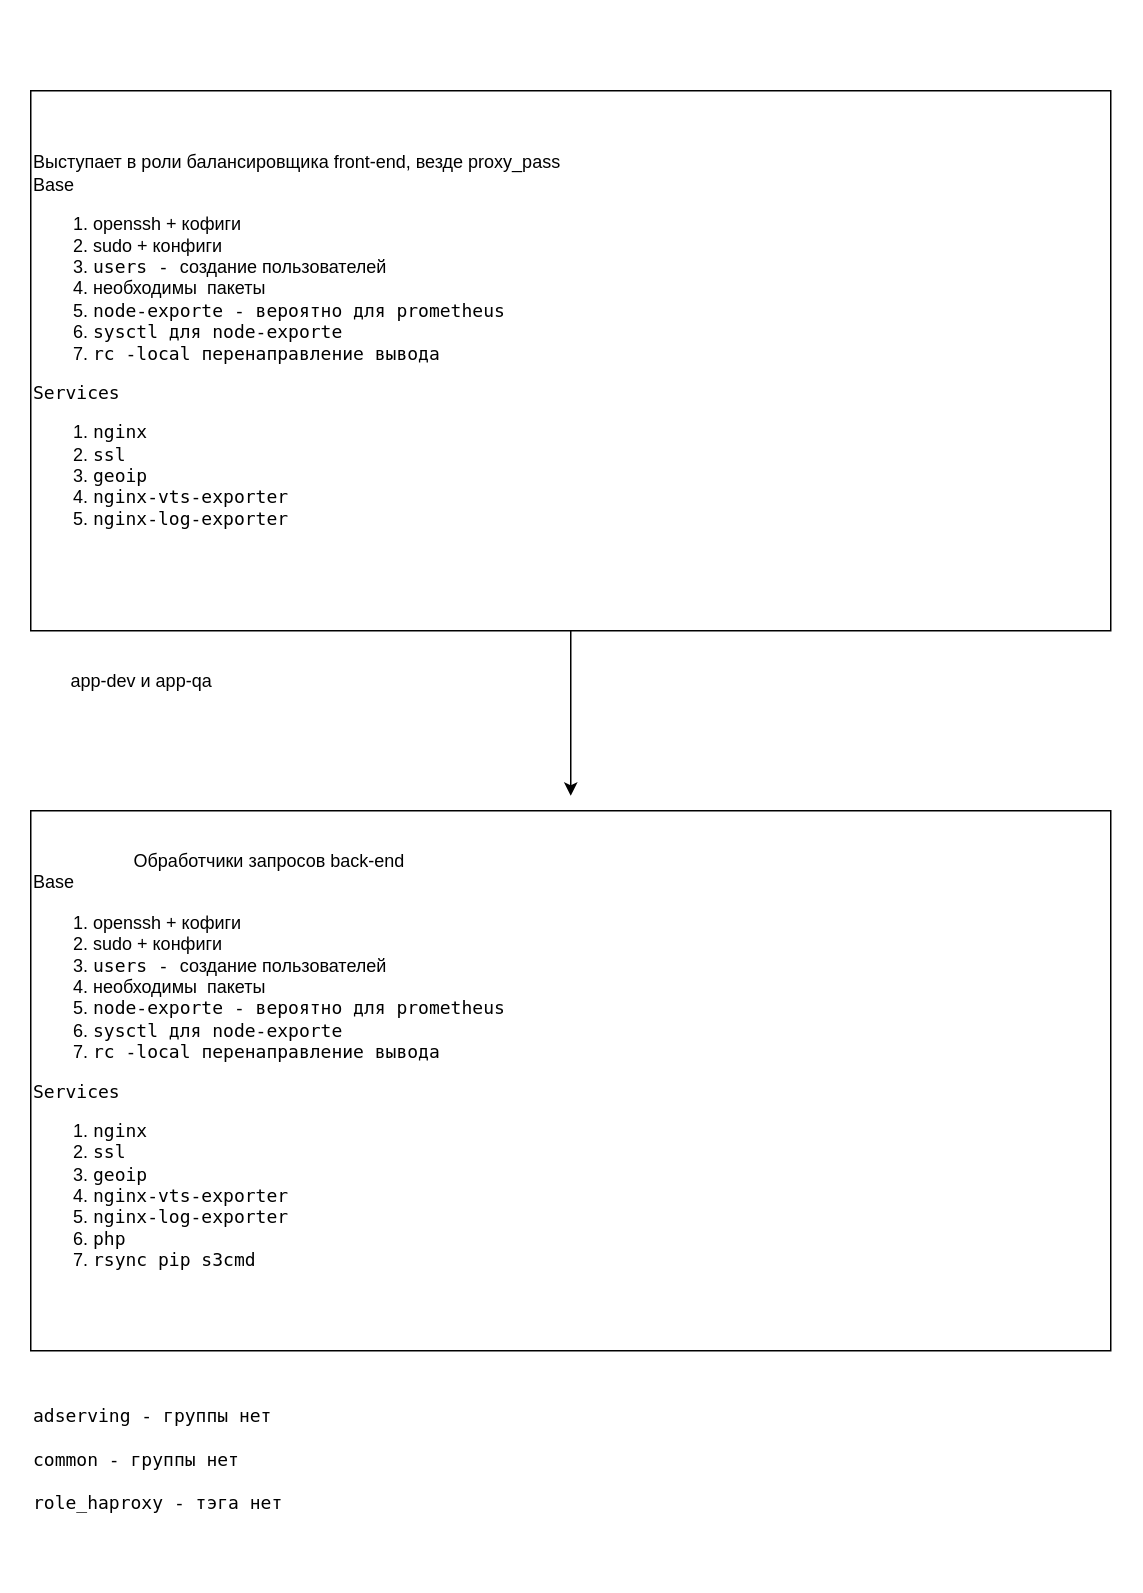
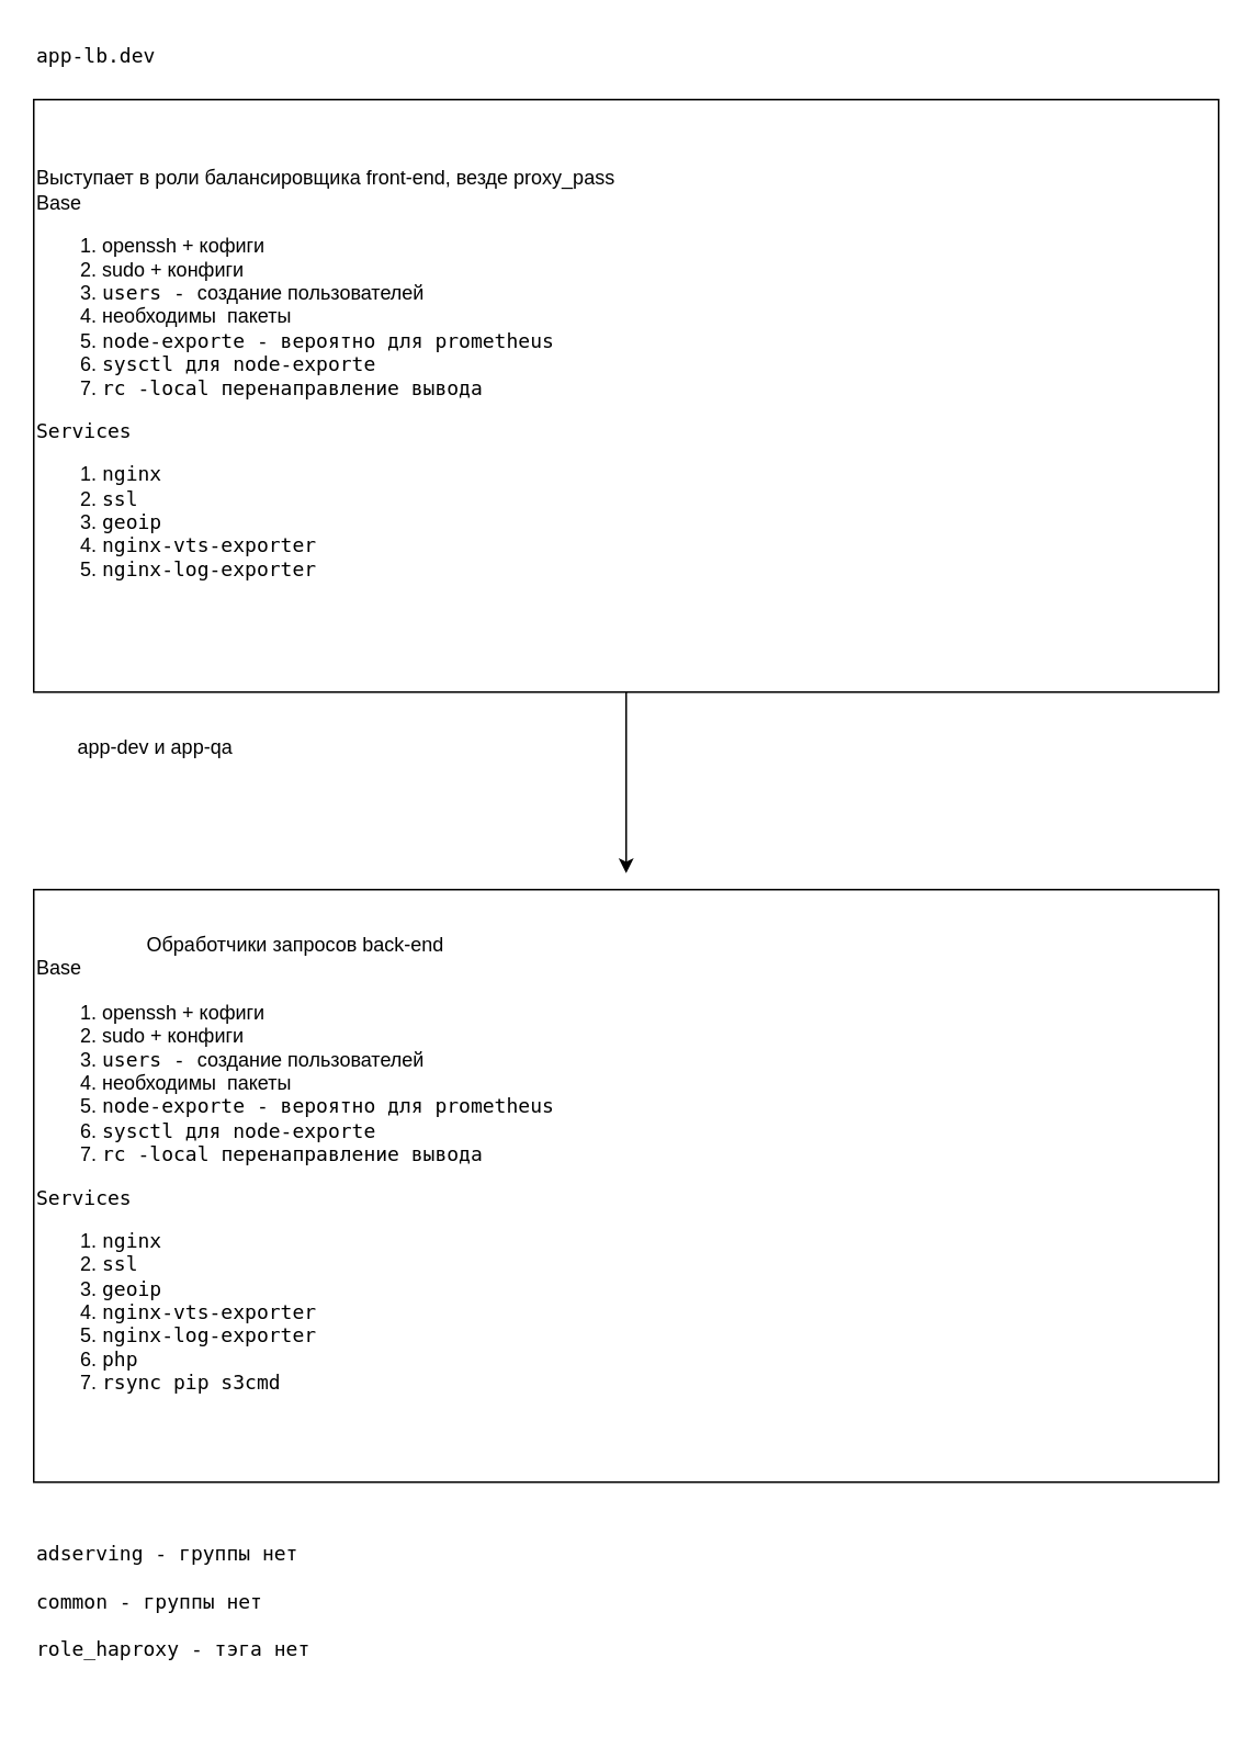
  <mxCell id="0" />
  <mxCell id="1" parent="0" />
  <mxCell id="2" style="edgeStyle=orthogonalEdgeStyle;rounded=0;orthogonalLoop=1;jettySize=auto;html=1;" edge="1" parent="1" source="3"><mxGeometry relative="1" as="geometry"><mxPoint x="380" y="530" as="targetPoint" /></mxGeometry></mxCell>
  <mxCell id="3" value="&lt;div align=&quot;center&quot;&gt;Выступает в роли балансировщика front-end, везде proxy_pass&lt;/div&gt;&lt;div&gt;Base&lt;br&gt;&lt;ol&gt;&lt;li&gt;openssh + кофиги&lt;br&gt;&lt;/li&gt;&lt;li&gt;sudo + конфиги&lt;/li&gt;&lt;li&gt;&lt;code&gt;&lt;span class=&quot;s&quot;&gt;users - &lt;/span&gt;&lt;/code&gt;создание пользователей&lt;/li&gt;&lt;li&gt;необходимы&amp;nbsp; пакеты&lt;/li&gt;&lt;li&gt;&lt;code&gt;node-exporte - вероятно для prometheus&lt;/code&gt;&lt;/li&gt;&lt;li&gt;&lt;div&gt;&lt;code&gt;&lt;span class=&quot;s&quot;&gt;sysctl для&lt;/span&gt;&lt;/code&gt;&lt;code&gt;&lt;span class=&quot;s&quot;&gt;&lt;code&gt; node-exporte&lt;/code&gt;&lt;/span&gt;&lt;/code&gt;&lt;/div&gt;&lt;/li&gt;&lt;li&gt;&lt;div&gt;&lt;span class=&quot;s&quot;&gt;&lt;code&gt;&lt;code&gt;rc -local &lt;/code&gt;перенаправление вывода&lt;/code&gt;&lt;/span&gt;&lt;/div&gt;&lt;/li&gt;&lt;/ol&gt;&lt;div&gt;&lt;code&gt;Services&lt;/code&gt;&lt;/div&gt;&lt;div&gt;&lt;ol&gt;&lt;li&gt;&lt;code&gt;nginx&lt;/code&gt;&lt;/li&gt;&lt;li&gt;&lt;code&gt;ssl&lt;/code&gt;&lt;/li&gt;&lt;li&gt;&lt;code&gt;geoip&lt;br&gt;&lt;/code&gt;&lt;/li&gt;&lt;li&gt;&lt;code&gt;nginx-vts-exporter&lt;/code&gt;&lt;/li&gt;&lt;li&gt;&lt;code&gt;nginx-log-exporter&lt;/code&gt;&lt;/li&gt;&lt;/ol&gt;&lt;/div&gt;&lt;div align=&quot;center&quot;&gt;&lt;code&gt;&lt;/code&gt;&lt;br&gt;&lt;/div&gt;&lt;/div&gt;" style="rounded=0;whiteSpace=wrap;html=1;align=left;" vertex="1" parent="1"><mxGeometry x="20" y="60" width="720" height="360" as="geometry" /></mxCell>
+ <mxCell id="4" value="&lt;code&gt;app-lb.dev&lt;/code&gt;" style="text;whiteSpace=wrap;html=1;" vertex="1" parent="1"><mxGeometry x="20" width="80" height="30" as="geometry" y="20" /></mxCell>
  <mxCell id="5" value="&lt;div align=&quot;center&quot;&gt;Обработчики запросов back-end&lt;br&gt;&lt;/div&gt;&lt;div&gt;Base&lt;br&gt;&lt;ol&gt;&lt;li&gt;openssh + кофиги&lt;br&gt;&lt;/li&gt;&lt;li&gt;sudo + конфиги&lt;/li&gt;&lt;li&gt;&lt;code&gt;&lt;span class=&quot;s&quot;&gt;users - &lt;/span&gt;&lt;/code&gt;создание пользователей&lt;/li&gt;&lt;li&gt;необходимы&amp;nbsp; пакеты&lt;/li&gt;&lt;li&gt;&lt;code&gt;node-exporte - вероятно для prometheus&lt;/code&gt;&lt;/li&gt;&lt;li&gt;&lt;div&gt;&lt;code&gt;&lt;span class=&quot;s&quot;&gt;sysctl для&lt;/span&gt;&lt;/code&gt;&lt;code&gt;&lt;span class=&quot;s&quot;&gt;&lt;code&gt; node-exporte&lt;/code&gt;&lt;/span&gt;&lt;/code&gt;&lt;/div&gt;&lt;/li&gt;&lt;li&gt;&lt;div&gt;&lt;span class=&quot;s&quot;&gt;&lt;code&gt;&lt;code&gt;rc -local &lt;/code&gt;перенаправление вывода&lt;/code&gt;&lt;/span&gt;&lt;/div&gt;&lt;/li&gt;&lt;/ol&gt;&lt;div&gt;&lt;code&gt;Services&lt;/code&gt;&lt;/div&gt;&lt;div&gt;&lt;ol&gt;&lt;li&gt;&lt;code&gt;nginx&lt;/code&gt;&lt;/li&gt;&lt;li&gt;&lt;code&gt;ssl&lt;/code&gt;&lt;/li&gt;&lt;li&gt;&lt;code&gt;geoip&lt;br&gt;&lt;/code&gt;&lt;/li&gt;&lt;li&gt;&lt;code&gt;nginx-vts-exporter&lt;/code&gt;&lt;/li&gt;&lt;li&gt;&lt;code&gt;nginx-log-exporter&lt;/code&gt;&lt;/li&gt;&lt;li&gt;&lt;code&gt;php&lt;/code&gt;&lt;/li&gt;&lt;li&gt;&lt;code&gt;rsync pip s3cmd&lt;/code&gt;&lt;br&gt;&lt;/li&gt;&lt;/ol&gt;&lt;/div&gt;&lt;div align=&quot;center&quot;&gt;&lt;code&gt;&lt;/code&gt;&lt;br&gt;&lt;/div&gt;&lt;/div&gt;" style="rounded=0;whiteSpace=wrap;html=1;align=left;" vertex="1" parent="1"><mxGeometry x="20" y="540" width="720" height="360" as="geometry" /></mxCell>
  <mxCell id="6" value="app-dev и app-qa" style="text;whiteSpace=wrap;html=1;" vertex="1" parent="1"><mxGeometry x="45" y="440" width="100" height="30" as="geometry" /></mxCell>
  <mxCell id="7" value="&lt;div&gt;&lt;code&gt;&lt;span class=&quot;s&quot;&gt;adserving - группы нет&lt;/span&gt;&lt;/code&gt;&lt;/div&gt;&lt;div&gt;&lt;br&gt;&lt;code&gt;&lt;span class=&quot;s&quot;&gt;&lt;code&gt;common - группы нет&lt;br&gt;&lt;/code&gt;&lt;/span&gt;&lt;/code&gt;&lt;/div&gt;&lt;div&gt;&lt;br&gt;&lt;code&gt;&lt;span class=&quot;s&quot;&gt;&lt;code&gt;&lt;span class=&quot;nv&quot;&gt;role_haproxy - тэга нет&lt;/span&gt;&lt;/code&gt;&lt;/span&gt;&lt;/code&gt;&lt;/div&gt;&lt;div&gt;&lt;code&gt;&lt;span class=&quot;s&quot;&gt;&lt;code&gt;&lt;span class=&quot;nv&quot;&gt;&lt;br&gt;&lt;/span&gt;&lt;/code&gt;&lt;/span&gt;&lt;/code&gt;&lt;/div&gt;&lt;div&gt;&lt;code&gt;&lt;span class=&quot;s&quot;&gt;&lt;/span&gt;&lt;/code&gt;&lt;/div&gt;" style="text;whiteSpace=wrap;html=1;" vertex="1" parent="1"><mxGeometry x="20" y="930" width="320" height="110" as="geometry" /></mxCell>
